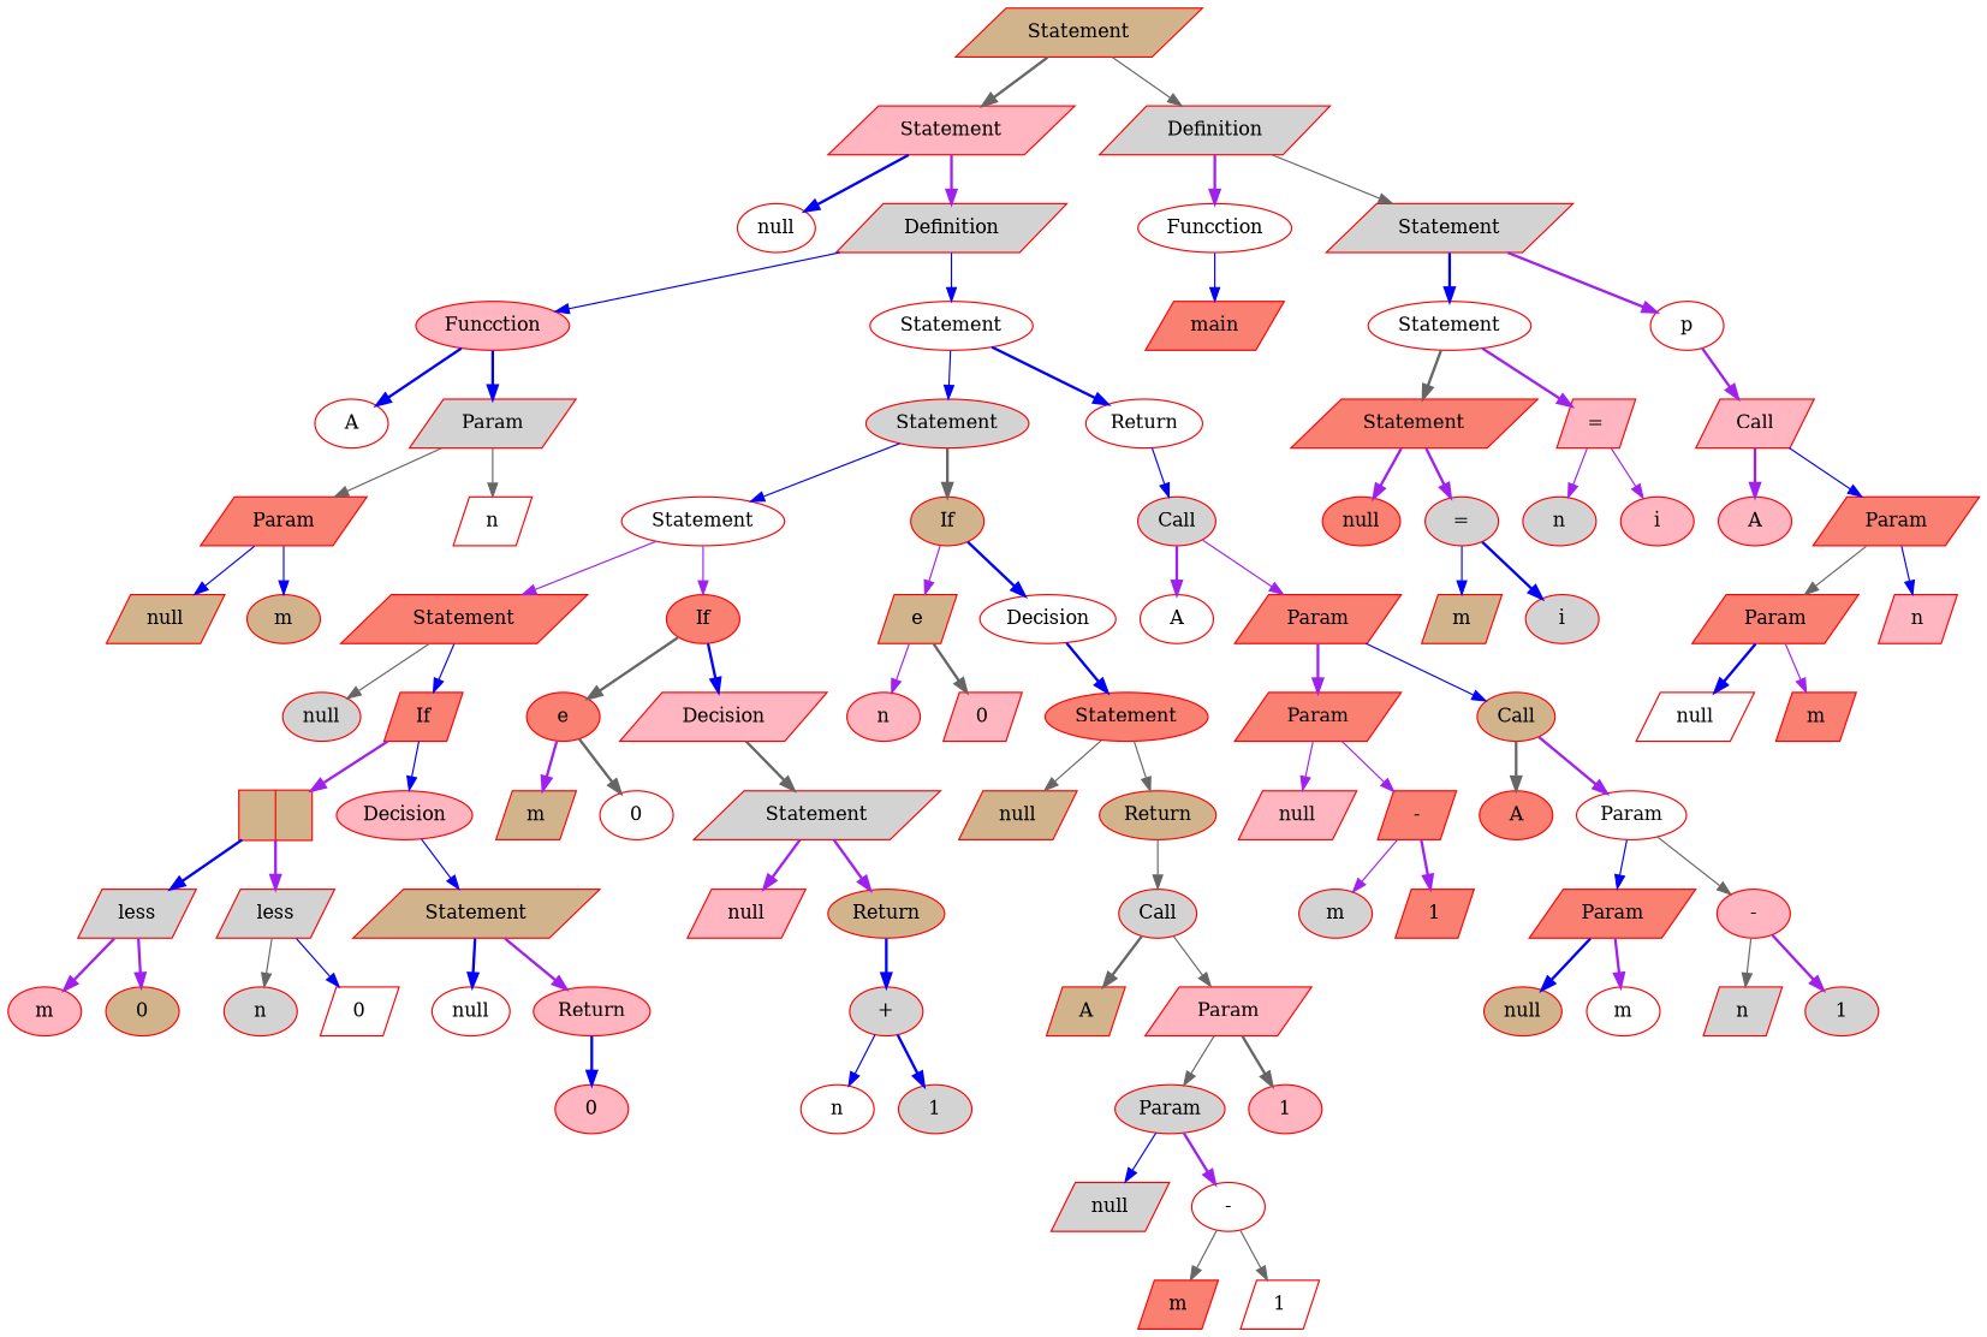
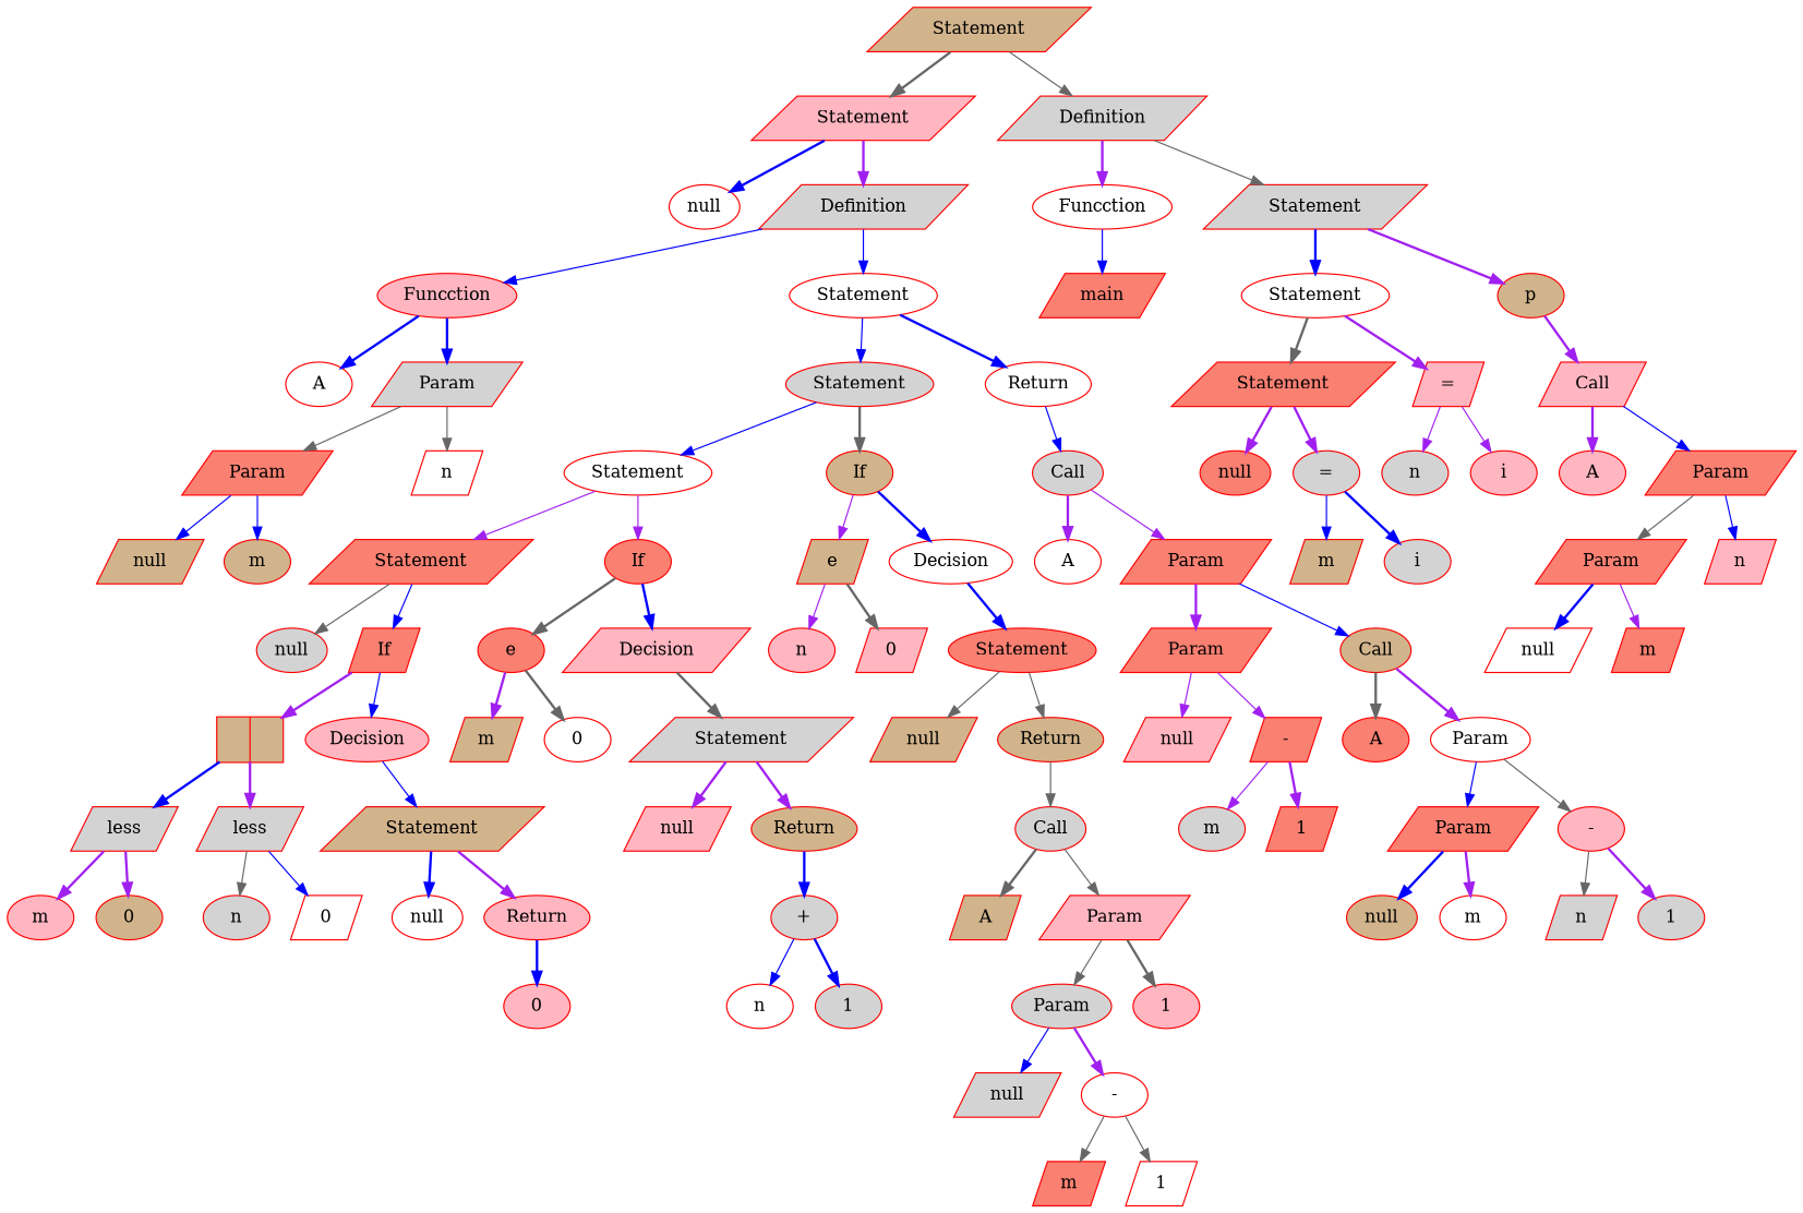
  digraph {
    rankdir=UD
    node [color=red fontsize=14 shape=ellipse style=filled fillcolor=lightgrey]
    edge [fontsize=12 color=blue style=bold]
    n1 [label=Statement shape=parallelogram fillcolor=tan]
    n2 [label=Statement shape=parallelogram fillcolor=lightpink]
    n3 [label=Definition shape=parallelogram]
    n4 [label=null fillcolor=white]
    n5 [label=Definition shape=parallelogram]
    n6 [label=Funcction fillcolor=lightpink]
    n7 [label=Statement fillcolor=white]
    n8 [label=A fillcolor=white]
    n9 [label=Param shape=parallelogram]
    n10 [label=Param shape=parallelogram fillcolor=salmon]
    n11 [label=n shape=parallelogram fillcolor=white]
    n12 [label=null shape=parallelogram fillcolor=tan]
    n13 [label=m fillcolor=tan]
    n14 [label=Statement]
    n15 [label=Return fillcolor=white]
    n16 [label=Statement fillcolor=white]
    n17 [label=If fillcolor=tan]
    n18 [label=Statement shape=parallelogram fillcolor=salmon]
    n19 [label=If fillcolor=salmon]
    n20 [label=null]
    n21 [label=If shape=parallelogram fillcolor=salmon]
    n22 [label="|" shape=record fillcolor=tan]
    n23 [label=Decision fillcolor=lightpink]
    n24 [label=less shape=parallelogram]
    n25 [label=less shape=parallelogram]
    n26 [label=m fillcolor=lightpink]
    n27 [label=0 fillcolor=tan]
    n28 [label=n]
    n29 [label=0 shape=parallelogram fillcolor=white]
    n30 [label=Statement shape=parallelogram fillcolor=tan]
    n31 [label=null fillcolor=white]
    n32 [label=Return fillcolor=lightpink]
    n33 [label=0 fillcolor=lightpink]
    n34 [label=e fillcolor=salmon]
    n35 [label=Decision shape=parallelogram fillcolor=lightpink]
    n36 [label=m shape=parallelogram fillcolor=tan]
    n37 [label=0 fillcolor=white]
    n38 [label=Statement shape=parallelogram]
    n39 [label=null shape=parallelogram fillcolor=lightpink]
    n40 [label=Return fillcolor=tan]
    n41 [label="+"]
    n42 [label=n fillcolor=white]
    n43 [label=1]
    n44 [label=e shape=parallelogram fillcolor=tan]
    n45 [label=Decision fillcolor=white]
    n46 [label=n fillcolor=lightpink]
    n47 [label=0 shape=parallelogram fillcolor=lightpink]
    n48 [label=Statement fillcolor=salmon]
    n49 [label=null shape=parallelogram fillcolor=tan]
    n50 [label=Return fillcolor=tan]
    n51 [label=Call]
    n52 [label=A shape=parallelogram fillcolor=tan]
    n53 [label=Param shape=parallelogram fillcolor=lightpink]
    n54 [label=Param]
    n55 [label=1 fillcolor=lightpink]
    n56 [label=null shape=parallelogram]
    n57 [label="-" fillcolor=white]
    n58 [label=m shape=parallelogram fillcolor=salmon]
    n59 [label=1 shape=parallelogram fillcolor=white]
    n60 [label=Call]
    n61 [label=A fillcolor=white]
    n62 [label=Param shape=parallelogram fillcolor=salmon]
    n63 [label=Param shape=parallelogram fillcolor=salmon]
    n64 [label=Call fillcolor=tan]
    n65 [label=null shape=parallelogram fillcolor=lightpink]
    n66 [label="-" shape=parallelogram fillcolor=salmon]
    n67 [label=m]
    n68 [label=1 shape=parallelogram fillcolor=salmon]
    n69 [label=A fillcolor=salmon]
    n70 [label=Param fillcolor=white]
    n71 [label=Param shape=parallelogram fillcolor=salmon]
    n72 [label="-" fillcolor=lightpink]
    n73 [label=null fillcolor=tan]
    n74 [label=m fillcolor=white]
    n75 [label=n shape=parallelogram]
    n76 [label=1]
    n77 [label=Funcction fillcolor=white]
    n78 [label=Statement shape=parallelogram]
    n79 [label=main shape=parallelogram fillcolor=salmon]
    n80 [label=Statement fillcolor=white]
-   n81 [label=p fillcolor=white]
+   n81 [label=p fillcolor=tan]
    n82 [label=Statement shape=parallelogram fillcolor=salmon]
    n83 [label="=" shape=parallelogram fillcolor=lightpink]
    n84 [label=null fillcolor=salmon]
    n85 [label="="]
    n86 [label=m shape=parallelogram fillcolor=tan]
    n87 [label=i]
    n88 [label=n]
    n89 [label=i fillcolor=lightpink]
    n90 [label=Call shape=parallelogram fillcolor=lightpink]
    n91 [label=A fillcolor=lightpink]
    n92 [label=Param shape=parallelogram fillcolor=salmon]
    n93 [label=Param shape=parallelogram fillcolor=salmon]
    n94 [label=n shape=parallelogram fillcolor=lightpink]
    n95 [label=null shape=parallelogram fillcolor=white]
    n96 [label=m shape=parallelogram fillcolor=salmon]
    n1 -> n2 [color=gray40]
    n1 -> n3 [color=gray40 style=solid]
    n2 -> n4
    n2 -> n5 [color=purple]
    n3 -> n77 [color=purple]
    n3 -> n78 [color=gray40 style=solid]
    n5 -> n6 [style=solid]
    n5 -> n7 [style=solid]
    n6 -> n8
    n6 -> n9
    n7 -> n14 [style=solid]
    n7 -> n15
    n9 -> n10 [color=gray40 style=solid]
    n9 -> n11 [color=gray40 style=solid]
    n10 -> n12 [style=solid]
    n10 -> n13 [style=solid]
    n14 -> n16 [style=solid]
    n14 -> n17 [color=gray40]
    n15 -> n60 [style=solid]
    n16 -> n18 [color=purple style=solid]
    n16 -> n19 [color=purple style=solid]
    n17 -> n44 [color=purple style=solid]
    n17 -> n45
    n18 -> n20 [color=gray40 style=solid]
    n18 -> n21 [style=solid]
    n19 -> n34 [color=gray40]
    n19 -> n35
    n21 -> n22 [color=purple]
    n21 -> n23 [style=solid]
    n22 -> n24
    n22 -> n25 [color=purple]
    n23 -> n30 [style=solid]
    n24 -> n26 [color=purple]
    n24 -> n27 [color=purple]
    n25 -> n28 [color=gray40 style=solid]
    n25 -> n29 [style=solid]
    n30 -> n31
    n30 -> n32 [color=purple]
    n32 -> n33
    n34 -> n36 [color=purple]
    n34 -> n37 [color=gray40]
    n35 -> n38 [color=gray40]
    n38 -> n39 [color=purple]
    n38 -> n40 [color=purple]
    n40 -> n41
    n41 -> n42 [style=solid]
    n41 -> n43
    n44 -> n46 [color=purple style=solid]
    n44 -> n47 [color=gray40]
    n45 -> n48
    n48 -> n49 [color=gray40 style=solid]
    n48 -> n50 [color=gray40 style=solid]
    n50 -> n51 [color=gray40 style=solid]
    n51 -> n52 [color=gray40]
    n51 -> n53 [color=gray40 style=solid]
    n53 -> n54 [color=gray40 style=solid]
    n53 -> n55 [color=gray40]
    n54 -> n56 [style=solid]
    n54 -> n57 [color=purple]
    n57 -> n58 [color=gray40 style=solid]
    n57 -> n59 [color=gray40 style=solid]
    n60 -> n61 [color=purple]
    n60 -> n62 [color=purple style=solid]
    n62 -> n63 [color=purple]
    n62 -> n64 [style=solid]
    n63 -> n65 [color=purple style=solid]
    n63 -> n66 [color=purple style=solid]
    n64 -> n69 [color=gray40]
    n64 -> n70 [color=purple]
    n66 -> n67 [color=purple style=solid]
    n66 -> n68 [color=purple]
    n70 -> n71 [style=solid]
    n70 -> n72 [color=gray40 style=solid]
    n71 -> n73
    n71 -> n74 [color=purple]
    n72 -> n75 [color=gray40 style=solid]
    n72 -> n76 [color=purple]
    n77 -> n79 [style=solid]
    n78 -> n80
    n78 -> n81 [color=purple]
    n80 -> n82 [color=gray40]
    n80 -> n83 [color=purple]
    n81 -> n90 [color=purple]
    n82 -> n84 [color=purple]
    n82 -> n85 [color=purple]
    n83 -> n88 [color=purple style=solid]
    n83 -> n89 [color=purple style=solid]
    n85 -> n86 [style=solid]
    n85 -> n87
    n90 -> n91 [color=purple]
    n90 -> n92 [style=solid]
    n92 -> n93 [color=gray40 style=solid]
    n92 -> n94 [style=solid]
    n93 -> n95
    n93 -> n96 [color=purple style=solid]
  }
